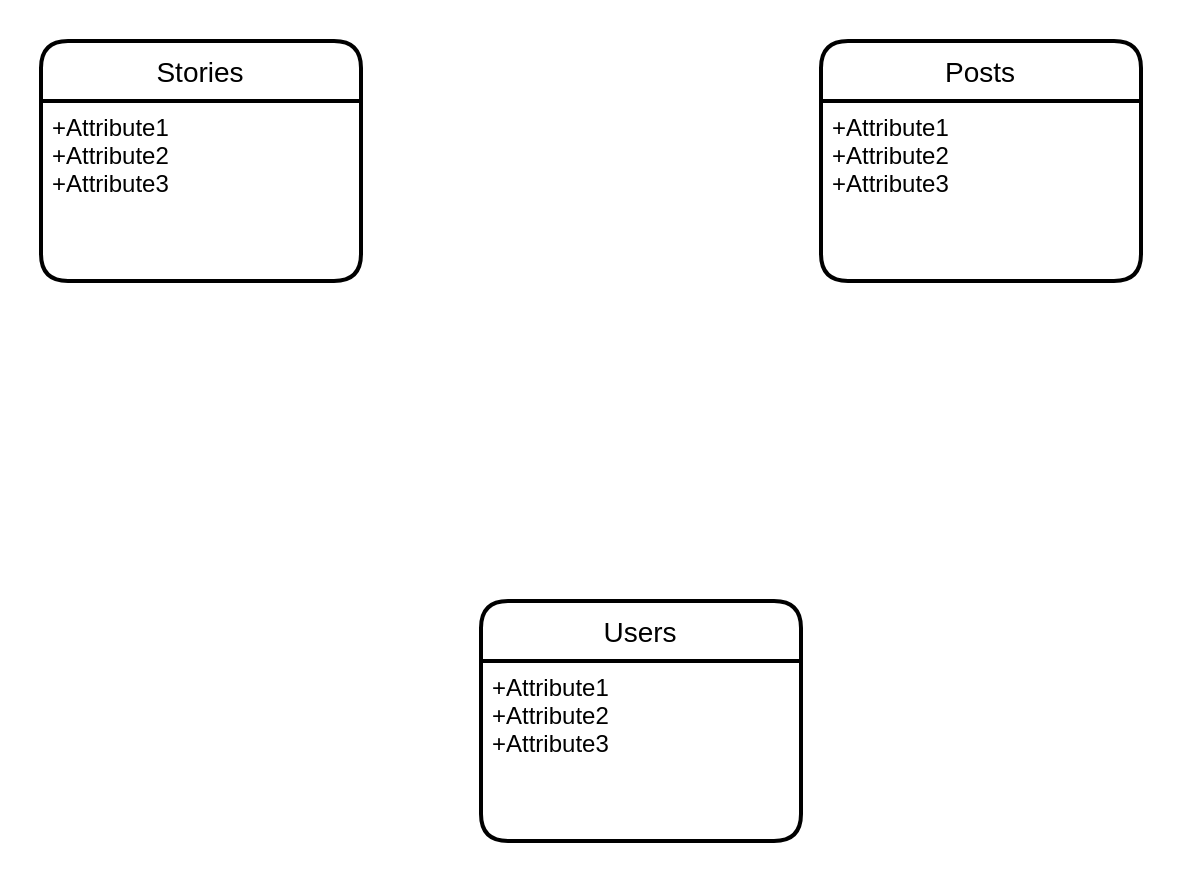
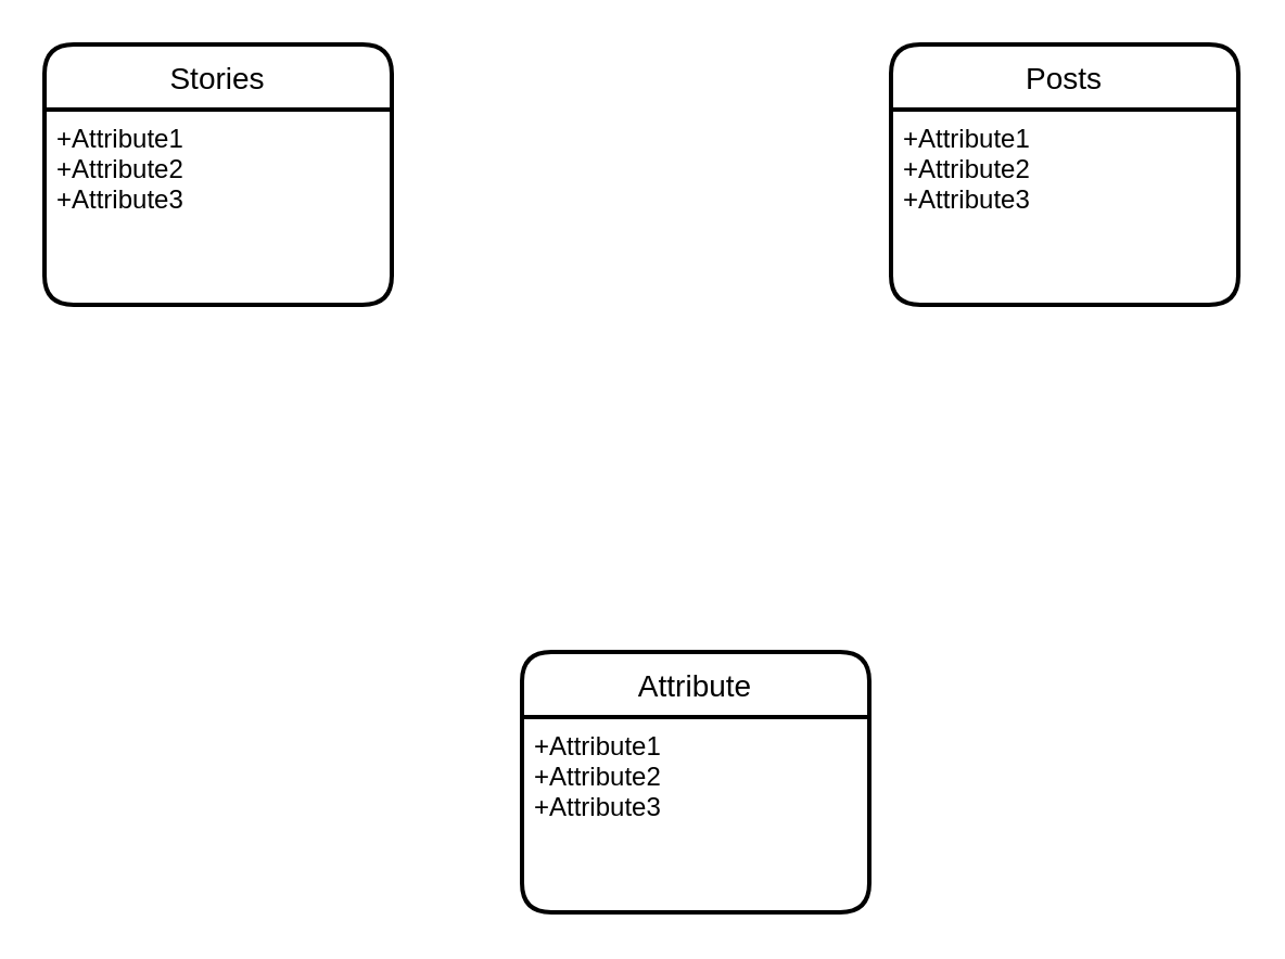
  <mxCell id="0" />
  <mxCell id="1" parent="0" />
  <mxCell id="2" value="Stories" style="swimlane;childLayout=stackLayout;horizontal=1;startSize=30;horizontalStack=0;rounded=1;fontSize=14;fontStyle=0;strokeWidth=2;resizeParent=0;resizeLast=1;shadow=0;dashed=0;align=center;" vertex="1" parent="1"><mxGeometry x="20" y="20" width="160" height="120" as="geometry" /></mxCell>
  <mxCell id="3" value="+Attribute1&#10;+Attribute2&#10;+Attribute3" style="align=left;strokeColor=none;fillColor=none;spacingLeft=4;fontSize=12;verticalAlign=top;resizable=0;rotatable=0;part=1;" vertex="1" parent="2"><mxGeometry y="30" width="160" height="90" as="geometry" /></mxCell>
  <mxCell id="4" value="Posts" style="swimlane;childLayout=stackLayout;horizontal=1;startSize=30;horizontalStack=0;rounded=1;fontSize=14;fontStyle=0;strokeWidth=2;resizeParent=0;resizeLast=1;shadow=0;dashed=0;align=center;" vertex="1" parent="1"><mxGeometry x="410" y="20" width="160" height="120" as="geometry" /></mxCell>
  <mxCell id="5" value="+Attribute1&#10;+Attribute2&#10;+Attribute3" style="align=left;strokeColor=none;fillColor=none;spacingLeft=4;fontSize=12;verticalAlign=top;resizable=0;rotatable=0;part=1;" vertex="1" parent="4"><mxGeometry y="30" width="160" height="90" as="geometry" /></mxCell>
- <mxCell id="6" value="Users" style="swimlane;childLayout=stackLayout;horizontal=1;startSize=30;horizontalStack=0;rounded=1;fontSize=14;fontStyle=0;strokeWidth=2;resizeParent=0;resizeLast=1;shadow=0;dashed=0;align=center;" vertex="1" parent="1"><mxGeometry x="240" y="300" width="160" height="120" as="geometry"><mxRectangle x="320" y="410" width="80" height="30" as="alternateBounds" /></mxGeometry></mxCell>
+ <mxCell id="6" value="Attribute" style="swimlane;childLayout=stackLayout;horizontal=1;startSize=30;horizontalStack=0;rounded=1;fontSize=14;fontStyle=0;strokeWidth=2;resizeParent=0;resizeLast=1;shadow=0;dashed=0;align=center;" vertex="1" parent="1"><mxGeometry x="240" y="300" width="160" height="120" as="geometry"><mxRectangle x="320" y="410" width="80" height="30" as="alternateBounds" /></mxGeometry></mxCell>
  <mxCell id="7" value="+Attribute1&#10;+Attribute2&#10;+Attribute3" style="align=left;strokeColor=none;fillColor=none;spacingLeft=4;fontSize=12;verticalAlign=top;resizable=0;rotatable=0;part=1;" vertex="1" parent="6"><mxGeometry y="30" width="160" height="90" as="geometry" /></mxCell>
